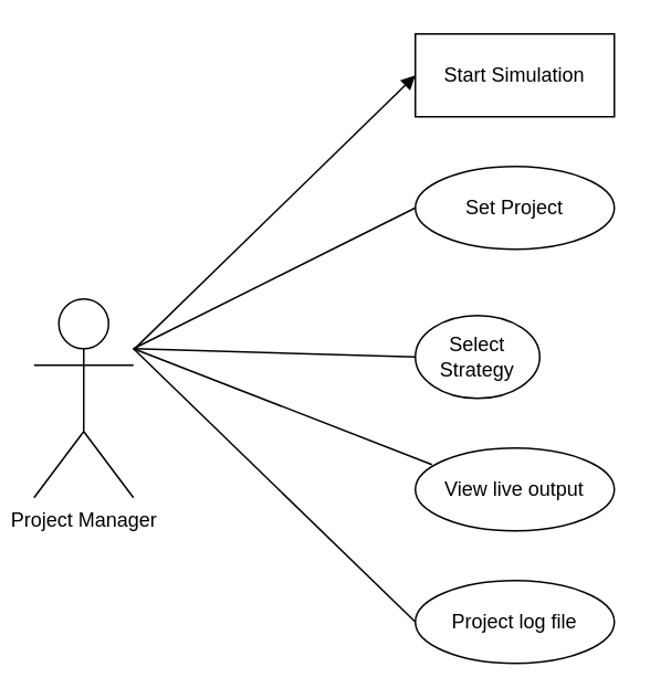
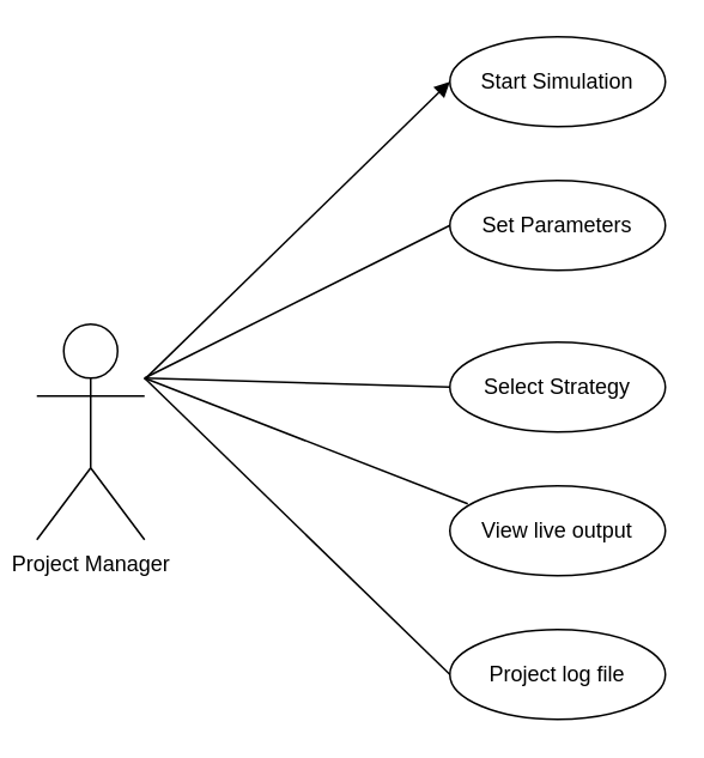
  <mxCell id="0" />
  <mxCell id="1" parent="0" />
  <mxCell id="2" value="Project Manager" style="shape=umlActor;verticalLabelPosition=bottom;verticalAlign=top;html=1;outlineConnect=0;" vertex="1" parent="1"><mxGeometry x="20" y="180" width="60" height="120" as="geometry" /></mxCell>
- <mxCell id="3" value="Start Simulation" style="whiteSpace=wrap;html=1;rounded=0;" vertex="1" parent="1"><mxGeometry x="250" y="20" width="120" height="50" as="geometry" /></mxCell>
- <mxCell id="4" value="Set Project" style="ellipse;whiteSpace=wrap;html=1;" vertex="1" parent="1"><mxGeometry x="250" y="100" width="120" height="50" as="geometry" /></mxCell>
- <mxCell id="5" value="Select Strategy" style="ellipse;whiteSpace=wrap;html=1;" vertex="1" parent="1"><mxGeometry x="250" y="190" width="75" height="50" as="geometry" /></mxCell>
+ <mxCell id="3" value="Start Simulation" style="ellipse;whiteSpace=wrap;html=1;" vertex="1" parent="1"><mxGeometry x="250" y="20" width="120" height="50" as="geometry" /></mxCell>
+ <mxCell id="4" value="Set Parameters" style="ellipse;whiteSpace=wrap;html=1;" vertex="1" parent="1"><mxGeometry x="250" y="100" width="120" height="50" as="geometry" /></mxCell>
+ <mxCell id="5" value="Select Strategy" style="ellipse;whiteSpace=wrap;html=1;" vertex="1" parent="1"><mxGeometry x="250" y="190" width="120" height="50" as="geometry" /></mxCell>
  <mxCell id="6" value="View live output" style="ellipse;whiteSpace=wrap;html=1;" vertex="1" parent="1"><mxGeometry x="250" y="270" width="120" height="50" as="geometry" /></mxCell>
  <mxCell id="7" value="Project log file" style="ellipse;whiteSpace=wrap;html=1;" vertex="1" parent="1"><mxGeometry x="250" y="350" width="120" height="50" as="geometry" /></mxCell>
  <mxCell id="8" value="" style="endArrow=block;html=1;rounded=0;entryX=0;entryY=0.5;entryDx=0;entryDy=0;" edge="1" parent="1" source="2" target="3"><mxGeometry width="50" height="50" relative="1" as="geometry"><mxPoint x="210" y="330" as="sourcePoint" /><mxPoint x="260" y="280" as="targetPoint" /></mxGeometry></mxCell>
  <mxCell id="9" value="" style="endArrow=none;html=1;rounded=0;entryX=0;entryY=0.5;entryDx=0;entryDy=0;" edge="1" parent="1" target="4"><mxGeometry width="50" height="50" relative="1" as="geometry"><mxPoint x="80" y="210" as="sourcePoint" /><mxPoint x="260" y="280" as="targetPoint" /></mxGeometry></mxCell>
  <mxCell id="10" value="" style="endArrow=none;html=1;rounded=0;entryX=0;entryY=0.5;entryDx=0;entryDy=0;" edge="1" parent="1" target="5"><mxGeometry width="50" height="50" relative="1" as="geometry"><mxPoint x="80" y="210" as="sourcePoint" /><mxPoint x="260" y="280" as="targetPoint" /></mxGeometry></mxCell>
  <mxCell id="11" value="" style="endArrow=none;html=1;rounded=0;" edge="1" parent="1"><mxGeometry width="50" height="50" relative="1" as="geometry"><mxPoint x="80" y="210" as="sourcePoint" /><mxPoint x="260" y="280" as="targetPoint" /></mxGeometry></mxCell>
  <mxCell id="12" value="" style="endArrow=none;html=1;rounded=0;entryX=0;entryY=0.5;entryDx=0;entryDy=0;" edge="1" parent="1" target="7"><mxGeometry width="50" height="50" relative="1" as="geometry"><mxPoint x="80" y="210" as="sourcePoint" /><mxPoint x="260" y="280" as="targetPoint" /></mxGeometry></mxCell>
